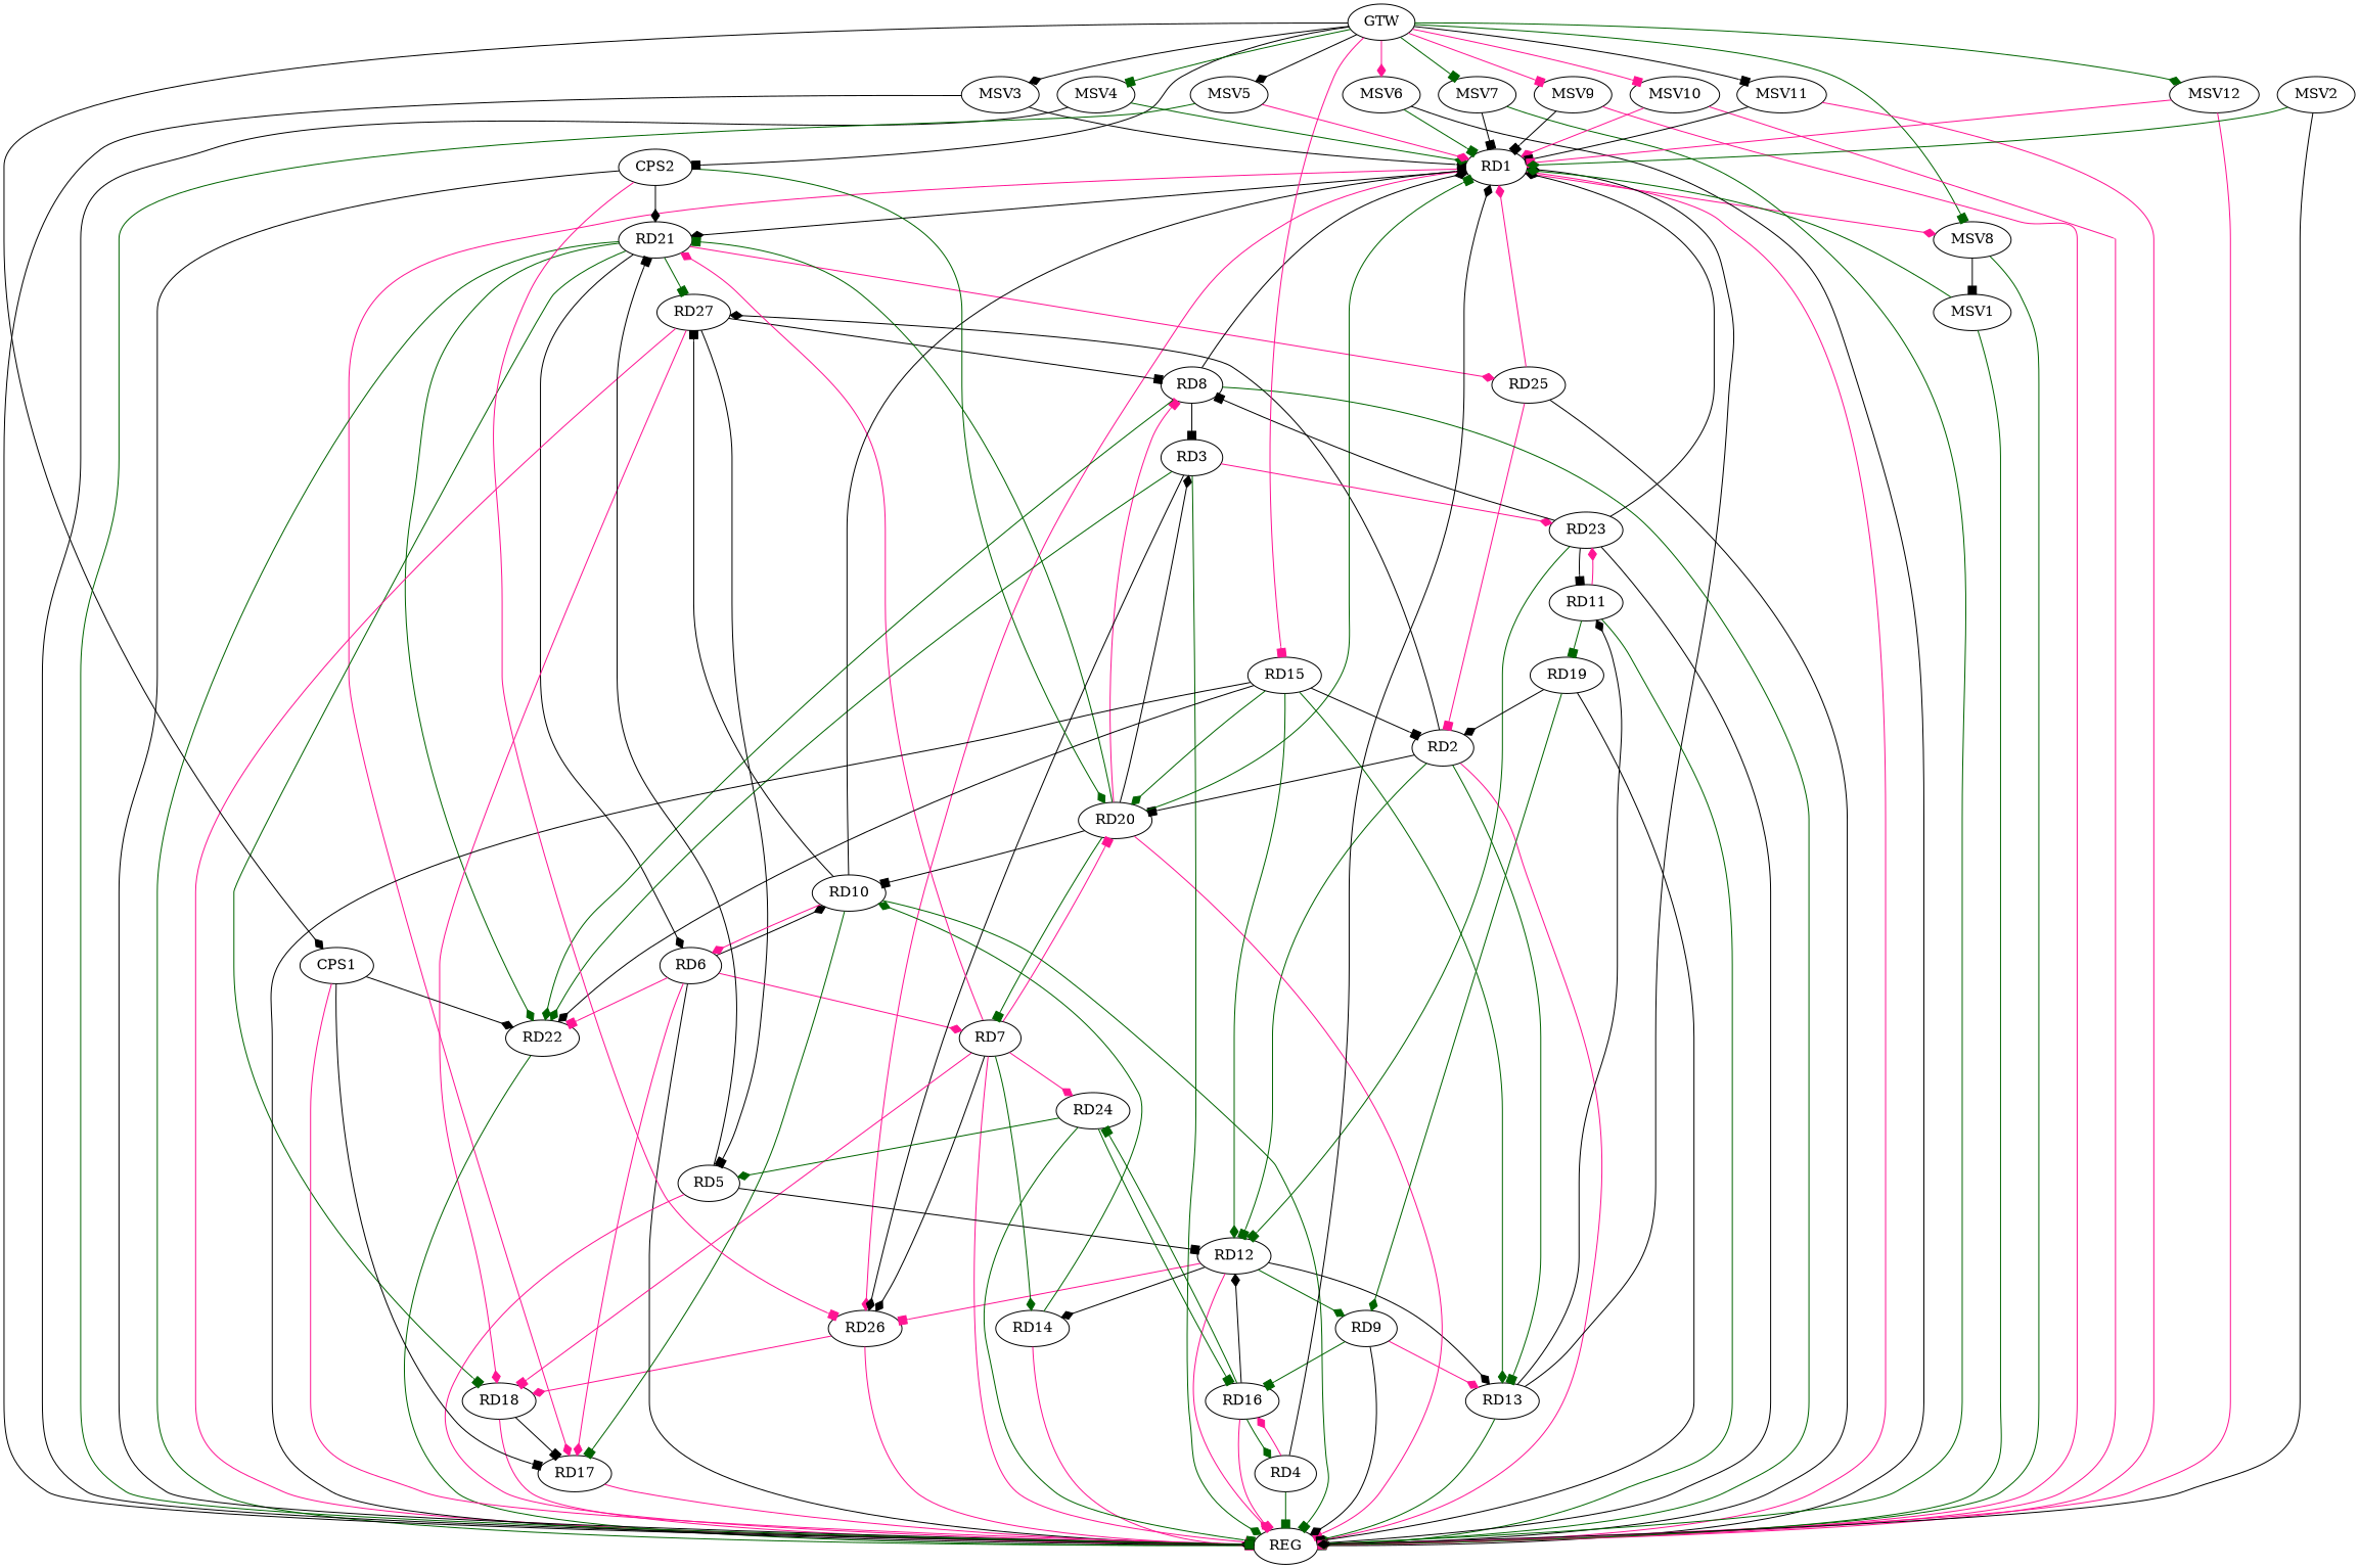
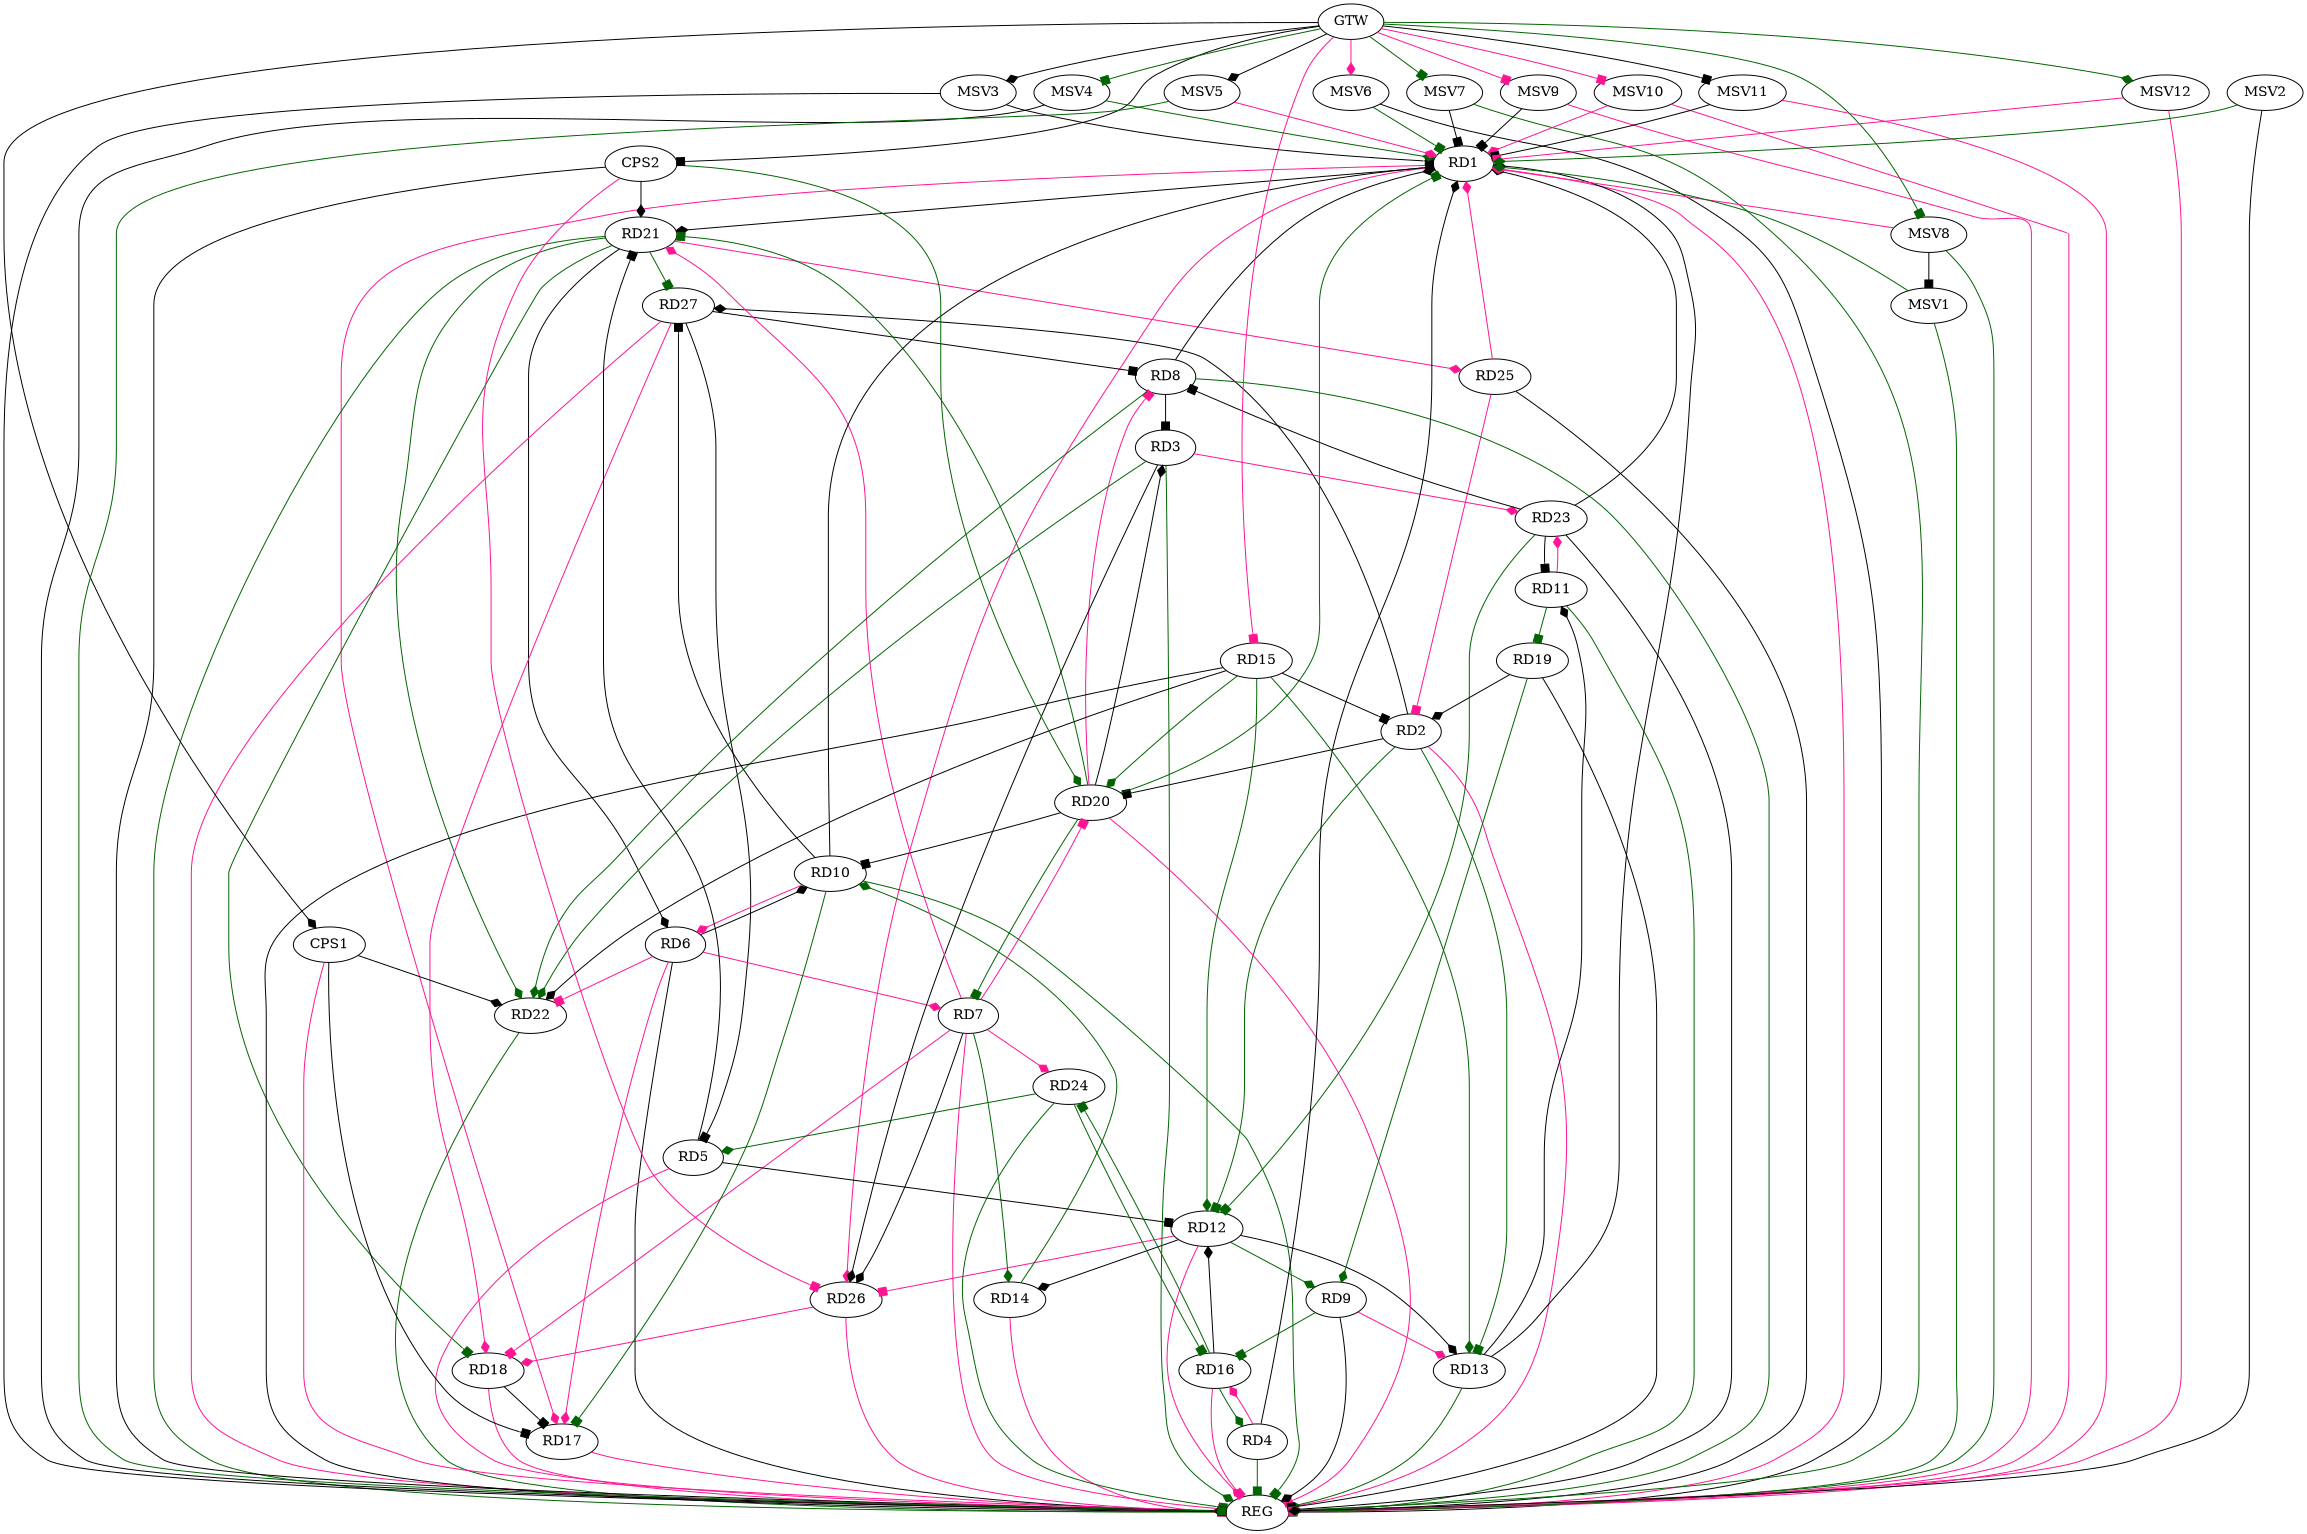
  strict digraph {
    fontname="DejaVu Serif"
    node [fontname="DejaVu Serif"]
    edge [arrowhead=diamond color=black fontname="DejaVu Serif"]
    n1 [label=RD1]
    n2 [label=RD17]
    n3 [label=RD21]
    n4 [label=RD26]
    n5 [label=REG]
    n6 [label=RD27]
    n7 [label=RD22]
    n8 [label=RD6]
    n9 [label=RD18]
    n10 [label=RD25]
    n11 [label=RD2]
    n12 [label=RD12]
    n13 [label=RD13]
    n14 [label=RD20]
    n15 [label=RD14]
    n16 [label=RD9]
    n17 [label=RD11]
    n18 [label=RD3]
    n19 [label=RD7]
    n20 [label=RD10]
    n21 [label=RD8]
    n22 [label=RD5]
    n23 [label=RD23]
    n24 [label=RD4]
    n25 [label=RD16]
    n26 [label=RD24]
    n27 [label=RD19]
    n28 [label=RD15]
    n29 [label=CPS1]
    n30 [label=CPS2]
    n31 [label=GTW]
    n32 [label=MSV3]
    n33 [label=MSV4]
    n34 [label=MSV5]
    n35 [label=MSV6]
    n36 [label=MSV7]
    n37 [label=MSV8]
    n38 [label=MSV9]
    n39 [label=MSV10]
    n40 [label=MSV11]
    n41 [label=MSV12]
    n42 [label=MSV1]
    n43 [label=MSV2]
    n1 -> n2 [color=deeppink]
    n1 -> n3
    n1 -> n4 [color=deeppink]
    n1 -> n5 [color=deeppink]
    n2 -> n5 [arrowhead=box color=deeppink]
    n3 -> n5 [arrowhead=box color=darkgreen]
    n3 -> n6 [arrowhead=box color=darkgreen]
    n3 -> n7 [color=darkgreen]
    n3 -> n8
    n3 -> n9 [arrowhead=box color=darkgreen]
    n3 -> n10 [color=deeppink]
    n4 -> n5 [color=deeppink]
    n4 -> n9 [color=deeppink]
    n6 -> n5 [color=deeppink]
    n6 -> n9 [color=deeppink]
    n6 -> n21 [arrowhead=box]
    n6 -> n22 [arrowhead=box]
    n7 -> n5 [arrowhead=box color=darkgreen]
    n8 -> n2 [color=deeppink]
    n8 -> n5 [arrowhead=box]
    n8 -> n7 [arrowhead=box color=deeppink]
    n8 -> n19 [color=deeppink]
    n8 -> n20
    n9 -> n2 [arrowhead=box]
    n9 -> n5 [arrowhead=box color=deeppink]
    n10 -> n1 [color=deeppink]
    n10 -> n5 [arrowhead=box]
    n10 -> n11 [arrowhead=box color=deeppink]
    n11 -> n5 [color=deeppink]
    n11 -> n6
    n11 -> n12 [arrowhead=box color=darkgreen]
    n11 -> n13 [arrowhead=box color=darkgreen]
    n11 -> n14 [arrowhead=box]
    n12 -> n4 [arrowhead=box color=deeppink]
    n12 -> n5 [color=deeppink]
    n12 -> n13
    n12 -> n15
    n12 -> n16 [color=darkgreen]
    n13 -> n1
    n13 -> n5 [color=darkgreen]
    n13 -> n17
    n14 -> n1 [arrowhead=box color=darkgreen]
    n14 -> n3 [arrowhead=box color=darkgreen]
    n14 -> n5 [arrowhead=box color=deeppink]
    n14 -> n18
    n14 -> n19 [arrowhead=box color=darkgreen]
    n14 -> n20 [arrowhead=box]
    n14 -> n21 [arrowhead=box color=deeppink]
    n15 -> n5 [arrowhead=box color=deeppink]
    n15 -> n20 [color=darkgreen]
    n16 -> n5
    n16 -> n13 [color=deeppink]
    n16 -> n25 [arrowhead=box color=darkgreen]
    n17 -> n5 [arrowhead=box color=darkgreen]
    n17 -> n23 [color=deeppink]
    n17 -> n27 [arrowhead=box color=darkgreen]
    n18 -> n4
    n18 -> n5 [color=darkgreen]
    n18 -> n7 [color=darkgreen]
    n18 -> n23 [color=deeppink]
    n19 -> n3 [color=deeppink]
    n19 -> n4
    n19 -> n5 [arrowhead=box color=deeppink]
    n19 -> n9 [arrowhead=box color=deeppink]
    n19 -> n14 [arrowhead=box color=deeppink]
    n19 -> n15 [color=darkgreen]
    n19 -> n26 [color=deeppink]
    n20 -> n1 [arrowhead=box]
    n20 -> n2 [arrowhead=box color=darkgreen]
    n20 -> n5 [arrowhead=box color=darkgreen]
    n20 -> n6 [arrowhead=box]
    n20 -> n8 [color=deeppink]
    n21 -> n1
    n21 -> n5 [arrowhead=box color=darkgreen]
    n21 -> n7 [color=darkgreen]
    n21 -> n18 [arrowhead=box]
    n22 -> n3 [arrowhead=box]
    n22 -> n5 [color=deeppink]
    n22 -> n12 [arrowhead=box]
    n23 -> n1
    n23 -> n5
    n23 -> n12 [arrowhead=box color=darkgreen]
    n23 -> n17 [arrowhead=box]
    n23 -> n21 [arrowhead=box]
    n24 -> n1
    n24 -> n5 [arrowhead=box color=darkgreen]
    n24 -> n25 [color=deeppink]
    n25 -> n5 [arrowhead=box color=deeppink]
    n25 -> n12
    n25 -> n24 [color=darkgreen]
    n25 -> n26 [arrowhead=box color=darkgreen]
    n26 -> n5 [arrowhead=box color=darkgreen]
    n26 -> n22 [color=darkgreen]
    n26 -> n25 [arrowhead=box color=darkgreen]
    n27 -> n5 [arrowhead=box]
    n27 -> n11
    n27 -> n16 [color=darkgreen]
    n28 -> n5 [arrowhead=box]
    n28 -> n7
    n28 -> n11 [arrowhead=box]
    n28 -> n12 [color=darkgreen]
    n28 -> n13 [color=darkgreen]
    n28 -> n14 [color=darkgreen]
    n29 -> n2 [arrowhead=box]
    n29 -> n5 [color=deeppink]
    n29 -> n7
    n30 -> n3
    n30 -> n4 [arrowhead=box color=deeppink]
    n30 -> n5
    n30 -> n14 [color=darkgreen]
    n31 -> n28 [arrowhead=box color=deeppink]
    n31 -> n29
    n31 -> n30 [arrowhead=box]
    n31 -> n32
    n31 -> n33 [arrowhead=box color=darkgreen]
    n31 -> n34
    n31 -> n35 [color=deeppink]
    n31 -> n36 [arrowhead=box color=darkgreen]
    n31 -> n37 [arrowhead=box color=darkgreen]
    n31 -> n38 [arrowhead=box color=deeppink]
    n31 -> n39 [arrowhead=box color=deeppink]
    n31 -> n40 [arrowhead=box]
    n31 -> n41 [color=darkgreen]
    n32 -> n1 [arrowhead=box]
    n32 -> n5
    n33 -> n1 [color=darkgreen]
    n33 -> n5 [arrowhead=box]
    n34 -> n1 [color=deeppink]
    n34 -> n5 [arrowhead=box color=darkgreen]
    n35 -> n1 [arrowhead=box color=darkgreen]
    n35 -> n5 [arrowhead=box]
    n36 -> n1 [arrowhead=box]
    n36 -> n5 [color=darkgreen]
-   n1 -> n37 [color=deeppink]
+   n37 -> n1 [color=deeppink]
    n37 -> n5 [arrowhead=box color=darkgreen]
    n37 -> n42 [arrowhead=box]
    n38 -> n1 [arrowhead=box]
    n38 -> n5 [color=deeppink]
    n39 -> n1 [color=deeppink]
    n39 -> n5 [arrowhead=box color=deeppink]
    n40 -> n1 [arrowhead=box]
    n40 -> n5 [color=deeppink]
    n41 -> n1 [arrowhead=box color=deeppink]
    n41 -> n5 [color=deeppink]
    n42 -> n1 [color=darkgreen]
    n42 -> n5 [color=darkgreen]
    n43 -> n1 [color=darkgreen]
    n43 -> n5
  }
